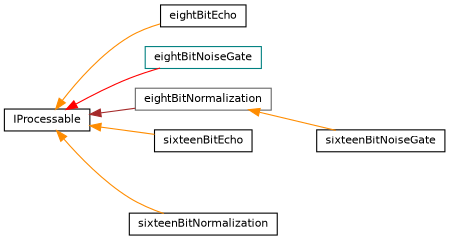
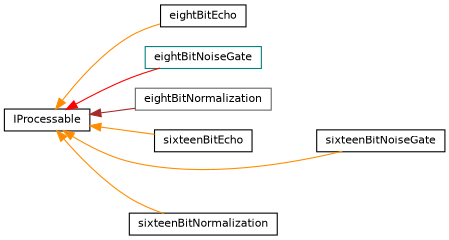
  digraph {
    rankdir=LR
    node [color=black fillcolor=white fontname=Helvetica fontsize=10 shape=record style=filled]
    edge [color=darkorange dir=back fontname=Helvetica fontsize=10 labelfontname=Helvetica labelfontsize=10 style=solid]
    n1 [height=0.2 label=IProcessable width=0.4]
    n2 [height=0.2 label=eightBitEcho width=0.4]
    n3 [color=teal height=0.2 label=eightBitNoiseGate width=0.4]
    n4 [color=gray40 height=0.2 label=eightBitNormalization width=0.4]
    n5 [height=0.2 label=sixteenBitEcho width=0.4]
    n6 [height=0.2 label=sixteenBitNoiseGate width=0.4]
    n7 [height=0.2 label=sixteenBitNormalization width=0.4]
    n1 -> n2
    n1 -> n3 [color=red]
    n1 -> n4 [color=brown]
    n1 -> n5
-   n4 -> n6
+   n1 -> n6
    n1 -> n7
  }
